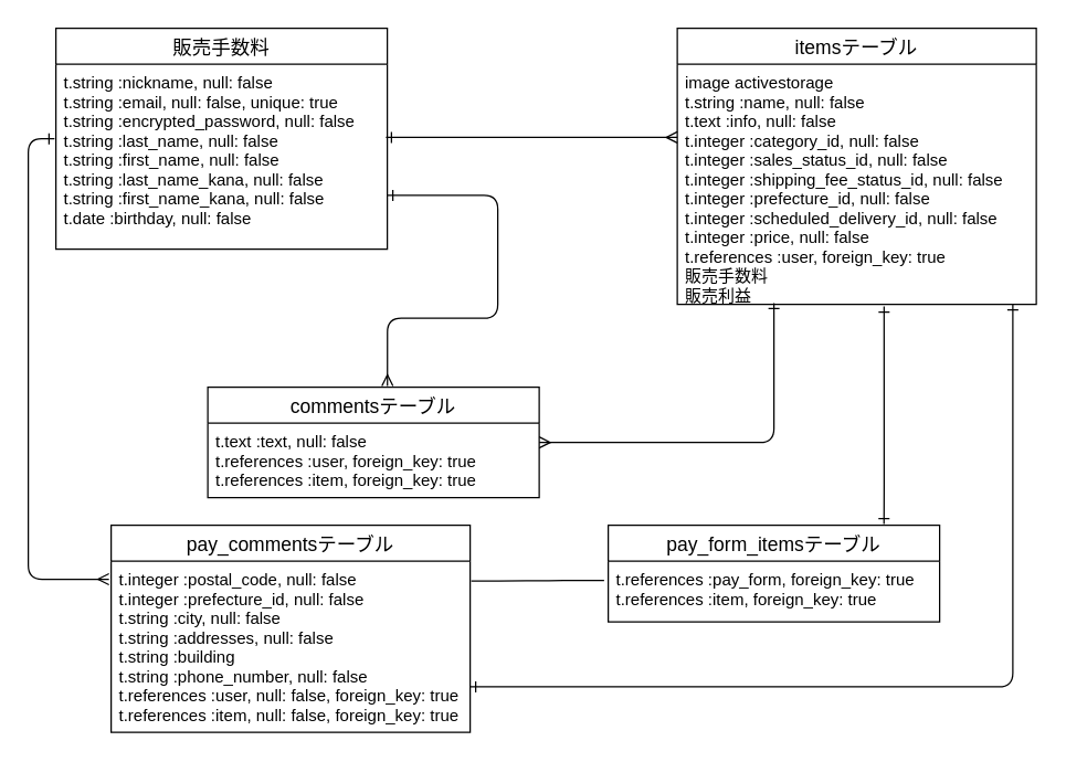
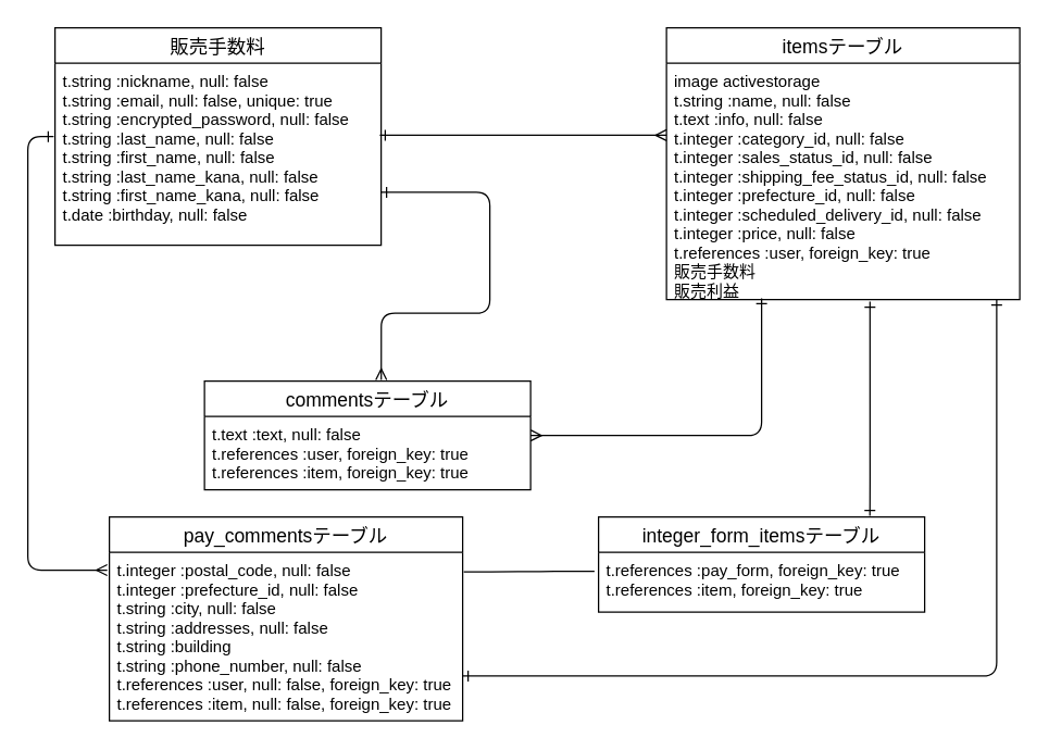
  <mxCell id="0" />
  <mxCell id="1" parent="0" />
  <mxCell id="2" value="販売手数料" style="swimlane;fontStyle=0;childLayout=stackLayout;horizontal=1;startSize=26;horizontalStack=0;resizeParent=1;resizeParentMax=0;resizeLast=0;collapsible=1;marginBottom=0;align=center;fontSize=14;" vertex="1" parent="1"><mxGeometry x="40" y="20" width="240" height="160" as="geometry" /></mxCell>
  <mxCell id="3" value="t.string :nickname,           null: false&#10;      t.string :email,              null: false, unique: true&#10;      t.string :encrypted_password, null: false&#10;t.string :last_name,          null: false&#10;      t.string :first_name,         null: false&#10;      t.string :last_name_kana,     null: false&#10;      t.string :first_name_kana,    null: false&#10;      t.date :birthday,             null: false&#10;&#10;&#10;&#10;" style="text;strokeColor=none;fillColor=none;spacingLeft=4;spacingRight=4;overflow=hidden;rotatable=0;points=[[0,0.5],[1,0.5]];portConstraint=eastwest;fontSize=12;" vertex="1" parent="2"><mxGeometry y="26" width="240" height="134" as="geometry" /></mxCell>
  <mxCell id="4" value="itemsテーブル" style="swimlane;fontStyle=0;childLayout=stackLayout;horizontal=1;startSize=26;horizontalStack=0;resizeParent=1;resizeParentMax=0;resizeLast=0;collapsible=1;marginBottom=0;align=center;fontSize=14;" vertex="1" parent="1"><mxGeometry x="490" y="20" width="260" height="200" as="geometry" /></mxCell>
  <mxCell id="5" value="image activestorage&#10;t.string :name,           null: false&#10;t.text :info, null: false&#10;t.integer :category_id, null: false&#10;t.integer :sales_status_id, null: false&#10;t.integer :shipping_fee_status_id, null: false&#10;t.integer :prefecture_id, null: false&#10;t.integer :scheduled_delivery_id, null: false&#10;      t.integer :price, null: false&#10;t.references :user, foreign_key: true&#10;販売手数料&#10;販売利益&#10;&#10;&#10;&#10;" style="text;strokeColor=none;fillColor=none;spacingLeft=4;spacingRight=4;overflow=hidden;rotatable=0;points=[[0,0.5],[1,0.5]];portConstraint=eastwest;fontSize=12;" vertex="1" parent="4"><mxGeometry y="26" width="260" height="174" as="geometry" /></mxCell>
  <mxCell id="6" value="pay_commentsテーブル" style="swimlane;fontStyle=0;childLayout=stackLayout;horizontal=1;startSize=26;horizontalStack=0;resizeParent=1;resizeParentMax=0;resizeLast=0;collapsible=1;marginBottom=0;align=center;fontSize=14;" vertex="1" parent="1"><mxGeometry x="80" y="380" width="260" height="150" as="geometry" /></mxCell>
  <mxCell id="7" value="t.integer :postal_code, null: false&#10;t.integer :prefecture_id, null: false&#10;t.string :city,          null: false&#10;t.string :addresses,         null: false&#10;      t.string :building&#10;      t.string :phone_number, null: false&#10;t.references :user, null: false, foreign_key: true&#10;t.references :item, null: false, foreign_key: true" style="text;strokeColor=none;fillColor=none;spacingLeft=4;spacingRight=4;overflow=hidden;rotatable=0;points=[[0,0.5],[1,0.5]];portConstraint=eastwest;fontSize=12;" vertex="1" parent="6"><mxGeometry y="26" width="260" height="124" as="geometry" /></mxCell>
  <mxCell id="8" value="commentsテーブル" style="swimlane;fontStyle=0;childLayout=stackLayout;horizontal=1;startSize=26;horizontalStack=0;resizeParent=1;resizeParentMax=0;resizeLast=0;collapsible=1;marginBottom=0;align=center;fontSize=14;" vertex="1" parent="1"><mxGeometry x="150" y="280" width="240" height="80" as="geometry" /></mxCell>
  <mxCell id="9" value="t.text :text,              null: false&#10;t.references :user, foreign_key: true&#10;t.references :item, foreign_key: true&#10;&#10;&#10;" style="text;strokeColor=none;fillColor=none;spacingLeft=4;spacingRight=4;overflow=hidden;rotatable=0;points=[[0,0.5],[1,0.5]];portConstraint=eastwest;fontSize=12;" vertex="1" parent="8"><mxGeometry y="26" width="240" height="54" as="geometry" /></mxCell>
  <mxCell id="10" value="" style="edgeStyle=entityRelationEdgeStyle;fontSize=12;html=1;endArrow=ERmany;startArrow=ERone;startFill=0;endFill=0;" edge="1" parent="1"><mxGeometry width="100" height="100" relative="1" as="geometry"><mxPoint x="279" y="99" as="sourcePoint" /><mxPoint x="490" y="99" as="targetPoint" /></mxGeometry></mxCell>
  <mxCell id="11" value="" style="edgeStyle=orthogonalEdgeStyle;fontSize=12;html=1;endArrow=ERmany;startArrow=ERone;startFill=0;" edge="1" parent="1"><mxGeometry width="100" height="100" relative="1" as="geometry"><mxPoint x="560" y="219" as="sourcePoint" /><mxPoint x="390" y="320" as="targetPoint" /><Array as="points"><mxPoint x="560" y="219" /><mxPoint x="560" y="320" /></Array></mxGeometry></mxCell>
  <mxCell id="12" value="" style="edgeStyle=orthogonalEdgeStyle;fontSize=12;html=1;endArrow=ERmany;endFill=0;startArrow=ERone;startFill=0;entryX=-0.006;entryY=0.106;entryDx=0;entryDy=0;entryPerimeter=0;" edge="1" parent="1" target="7"><mxGeometry width="100" height="100" relative="1" as="geometry"><mxPoint x="39" y="100" as="sourcePoint" /><mxPoint x="80" y="500" as="targetPoint" /><Array as="points"><mxPoint x="20" y="100" /><mxPoint x="20" y="419" /></Array></mxGeometry></mxCell>
  <mxCell id="13" value="" style="edgeStyle=orthogonalEdgeStyle;fontSize=12;html=1;endArrow=ERmany;startArrow=ERone;exitX=1;exitY=0.709;exitDx=0;exitDy=0;exitPerimeter=0;entryX=0.542;entryY=-0.012;entryDx=0;entryDy=0;entryPerimeter=0;startFill=0;" edge="1" parent="1" source="3" target="8"><mxGeometry width="100" height="100" relative="1" as="geometry"><mxPoint x="370" y="260" as="sourcePoint" /><mxPoint x="400" y="250" as="targetPoint" /><Array as="points"><mxPoint x="360" y="141" /><mxPoint x="360" y="230" /><mxPoint x="280" y="230" /></Array></mxGeometry></mxCell>
- <mxCell id="14" value="pay_form_itemsテーブル" style="swimlane;fontStyle=0;childLayout=stackLayout;horizontal=1;startSize=26;horizontalStack=0;resizeParent=1;resizeParentMax=0;resizeLast=0;collapsible=1;marginBottom=0;align=center;fontSize=14;" vertex="1" parent="1"><mxGeometry x="440" y="380" width="240" height="70" as="geometry" /></mxCell>
+ <mxCell id="14" value="integer_form_itemsテーブル" style="swimlane;fontStyle=0;childLayout=stackLayout;horizontal=1;startSize=26;horizontalStack=0;resizeParent=1;resizeParentMax=0;resizeLast=0;collapsible=1;marginBottom=0;align=center;fontSize=14;" vertex="1" parent="1"><mxGeometry x="440" y="380" width="240" height="70" as="geometry" /></mxCell>
  <mxCell id="15" value="t.references :pay_form, foreign_key: true&#10;t.references :item, foreign_key: true" style="text;strokeColor=none;fillColor=none;spacingLeft=4;spacingRight=4;overflow=hidden;rotatable=0;points=[[0,0.5],[1,0.5]];portConstraint=eastwest;fontSize=12;" vertex="1" parent="14"><mxGeometry y="26" width="240" height="44" as="geometry" /></mxCell>
  <mxCell id="16" value="" style="edgeStyle=entityRelationEdgeStyle;fontSize=12;html=1;endArrow=none;endFill=0;exitX=1.003;exitY=0.116;exitDx=0;exitDy=0;exitPerimeter=0;" edge="1" parent="1" source="7"><mxGeometry width="100" height="100" relative="1" as="geometry"><mxPoint x="341" y="440" as="sourcePoint" /><mxPoint x="437" y="420" as="targetPoint" /></mxGeometry></mxCell>
  <mxCell id="17" value="" style="edgeStyle=orthogonalEdgeStyle;fontSize=12;html=1;endArrow=ERone;endFill=0;exitX=0.576;exitY=1.009;exitDx=0;exitDy=0;exitPerimeter=0;entryX=0.832;entryY=-0.012;entryDx=0;entryDy=0;entryPerimeter=0;startArrow=ERone;startFill=0;" edge="1" parent="1" source="5" target="14"><mxGeometry width="100" height="100" relative="1" as="geometry"><mxPoint x="640" y="230" as="sourcePoint" /><mxPoint x="640" y="370" as="targetPoint" /><Array as="points"><mxPoint x="640" y="360" /><mxPoint x="640" y="360" /></Array></mxGeometry></mxCell>
  <mxCell id="18" value="" style="edgeStyle=orthogonalEdgeStyle;fontSize=12;html=1;endArrow=ERone;endFill=1;startArrow=ERone;startFill=0;" edge="1" parent="1"><mxGeometry width="100" height="100" relative="1" as="geometry"><mxPoint x="340" y="497" as="sourcePoint" /><mxPoint x="733" y="220" as="targetPoint" /><Array as="points"><mxPoint x="733" y="497" /></Array></mxGeometry></mxCell>
